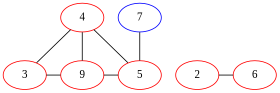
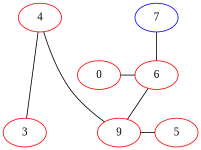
  graph {
    fontname="Liberation Serif"
    node [color=red fontname="Liberation Serif"]
    edge [fontname="Liberation Serif"]
    4
    5
    n3 [label=9]
    3
-   2
+   2 [label=0]
    6
    7 [color=blue]
    subgraph sub_1 {
      rank=min
      4
    }
    subgraph sub_2 {
      rank=same
      5
      n3
      3
    }
    subgraph sub_3 {
      rank=same
      2
      6
    }
-   4 -- 5
    4 -- n3
    4 -- 3
    n3 -- 5
-   3 -- n3
+   6 -- n3
    2 -- 6
-   7 -- 5
+   7 -- 6
  }
